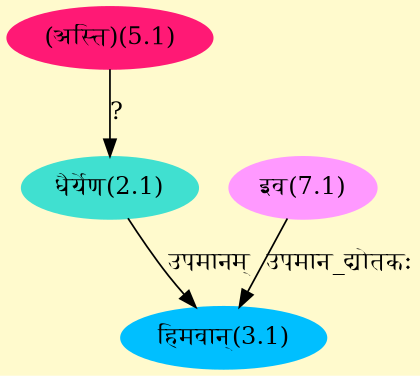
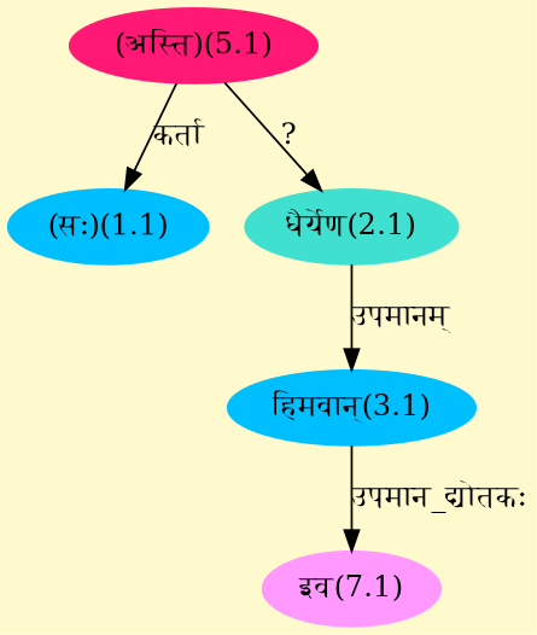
  digraph {
    bgcolor=lemonchiffon1
    compound=true
    rankdir=BT
    node [color="#00BFFF" style=filled]
    edge [dir=back]
+   n1 [label="(सः)(1.1)"]
    n2 [color="#FF1975" label="(अस्ति)(5.1)"]
    n3 [color="#40E0D0" label="धैर्येण(2.1)"]
    n4 [label="हिमवान्(3.1)"]
    n5 [color="#FF99FF" label="इव(7.1)"]
+   n1 -> n2 [label="कर्ता"]
    n3 -> n2 [label="?"]
    n4 -> n3 [label="उपमानम्"]
-   n4 -> n5 [label="उपमान_द्योतकः"]
+   n5 -> n4 [label="उपमान_द्योतकः"]
  }
